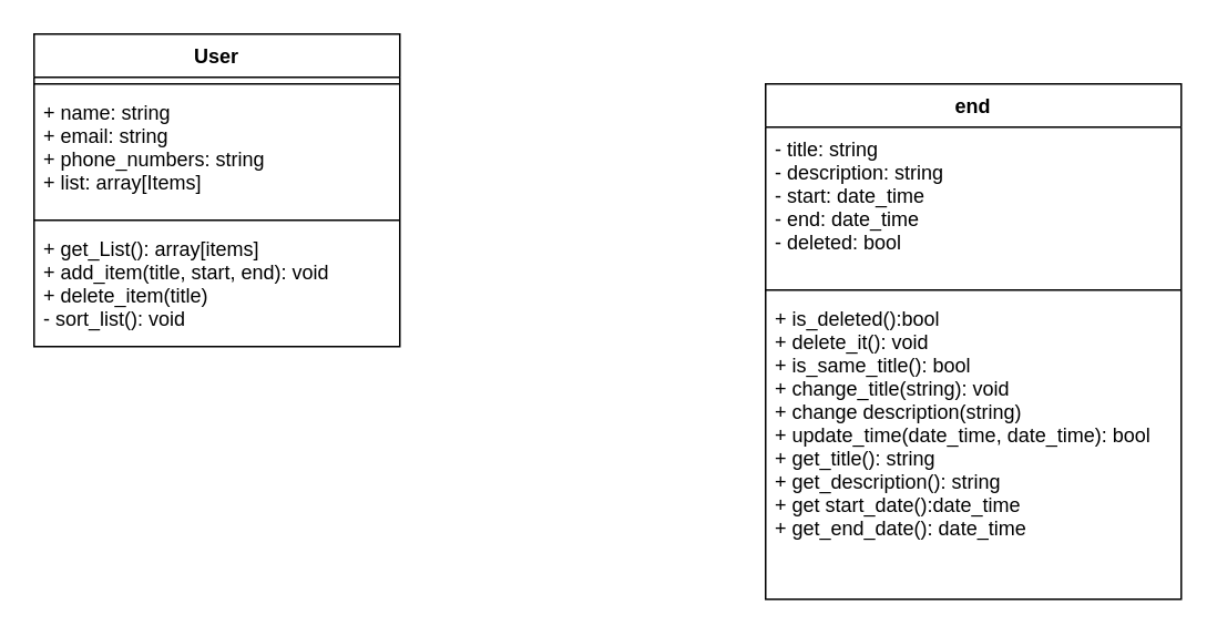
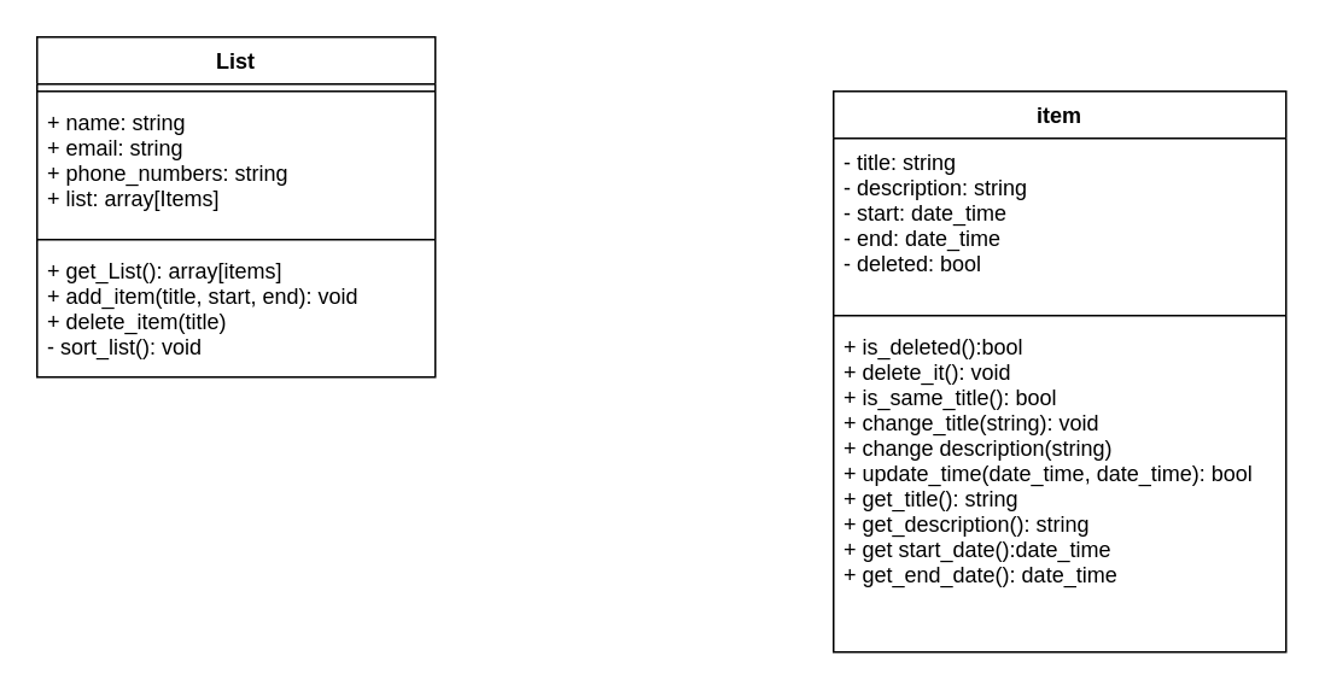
  <mxCell id="0" />
  <mxCell id="1" parent="0" />
- <mxCell id="2" value="User" style="swimlane;fontStyle=1;align=center;verticalAlign=top;childLayout=stackLayout;horizontal=1;startSize=26;horizontalStack=0;resizeParent=1;resizeParentMax=0;resizeLast=0;collapsible=1;marginBottom=0;" vertex="1" parent="1"><mxGeometry x="20" y="20" width="220" height="188" as="geometry" /></mxCell>
+ <mxCell id="2" value="List" style="swimlane;fontStyle=1;align=center;verticalAlign=top;childLayout=stackLayout;horizontal=1;startSize=26;horizontalStack=0;resizeParent=1;resizeParentMax=0;resizeLast=0;collapsible=1;marginBottom=0;" vertex="1" parent="1"><mxGeometry x="20" y="20" width="220" height="188" as="geometry" /></mxCell>
  <mxCell id="3" value="" style="line;strokeWidth=1;fillColor=none;align=left;verticalAlign=middle;spacingTop=-1;spacingLeft=3;spacingRight=3;rotatable=0;labelPosition=right;points=[];portConstraint=eastwest;" vertex="1" parent="2"><mxGeometry y="26" width="220" height="8" as="geometry" /></mxCell>
  <mxCell id="4" value="+ name: string&#10;+ email: string&#10;+ phone_numbers: string&#10;+ list: array[Items]" style="text;strokeColor=none;fillColor=none;align=left;verticalAlign=top;spacingLeft=4;spacingRight=4;overflow=hidden;rotatable=0;points=[[0,0.5],[1,0.5]];portConstraint=eastwest;" vertex="1" parent="2"><mxGeometry y="34" width="220" height="74" as="geometry" /></mxCell>
  <mxCell id="5" value="" style="line;strokeWidth=1;fillColor=none;align=left;verticalAlign=middle;spacingTop=-1;spacingLeft=3;spacingRight=3;rotatable=0;labelPosition=right;points=[];portConstraint=eastwest;" vertex="1" parent="2"><mxGeometry y="108" width="220" height="8" as="geometry" /></mxCell>
  <mxCell id="6" value="+ get_List(): array[items]&#10;+ add_item(title, start, end): void&#10;+ delete_item(title)&#10;- sort_list(): void" style="text;strokeColor=none;fillColor=none;align=left;verticalAlign=top;spacingLeft=4;spacingRight=4;overflow=hidden;rotatable=0;points=[[0,0.5],[1,0.5]];portConstraint=eastwest;" vertex="1" parent="2"><mxGeometry y="116" width="220" height="72" as="geometry" /></mxCell>
- <mxCell id="7" value="end" style="swimlane;fontStyle=1;align=center;verticalAlign=top;childLayout=stackLayout;horizontal=1;startSize=26;horizontalStack=0;resizeParent=1;resizeParentMax=0;resizeLast=0;collapsible=1;marginBottom=0;" vertex="1" parent="1"><mxGeometry x="460" y="50" width="250" height="310" as="geometry" /></mxCell>
+ <mxCell id="7" value="item" style="swimlane;fontStyle=1;align=center;verticalAlign=top;childLayout=stackLayout;horizontal=1;startSize=26;horizontalStack=0;resizeParent=1;resizeParentMax=0;resizeLast=0;collapsible=1;marginBottom=0;" vertex="1" parent="1"><mxGeometry x="460" y="50" width="250" height="310" as="geometry" /></mxCell>
  <mxCell id="8" value="- title: string&#10;- description: string&#10;- start: date_time&#10;- end: date_time&#10;- deleted: bool" style="text;strokeColor=none;fillColor=none;align=left;verticalAlign=top;spacingLeft=4;spacingRight=4;overflow=hidden;rotatable=0;points=[[0,0.5],[1,0.5]];portConstraint=eastwest;" vertex="1" parent="7"><mxGeometry y="26" width="250" height="94" as="geometry" /></mxCell>
  <mxCell id="9" value="" style="line;strokeWidth=1;fillColor=none;align=left;verticalAlign=middle;spacingTop=-1;spacingLeft=3;spacingRight=3;rotatable=0;labelPosition=right;points=[];portConstraint=eastwest;" vertex="1" parent="7"><mxGeometry y="120" width="250" height="8" as="geometry" /></mxCell>
  <mxCell id="10" value="+ is_deleted():bool&#10;+ delete_it(): void&#10;+ is_same_title(): bool&#10;+ change_title(string): void&#10;+ change description(string)&#10;+ update_time(date_time, date_time): bool&#10;+ get_title(): string&#10;+ get_description(): string&#10;+ get start_date():date_time&#10;+ get_end_date(): date_time" style="text;strokeColor=none;fillColor=none;align=left;verticalAlign=top;spacingLeft=4;spacingRight=4;overflow=hidden;rotatable=0;points=[[0,0.5],[1,0.5]];portConstraint=eastwest;" vertex="1" parent="7"><mxGeometry y="128" width="250" height="182" as="geometry" /></mxCell>
